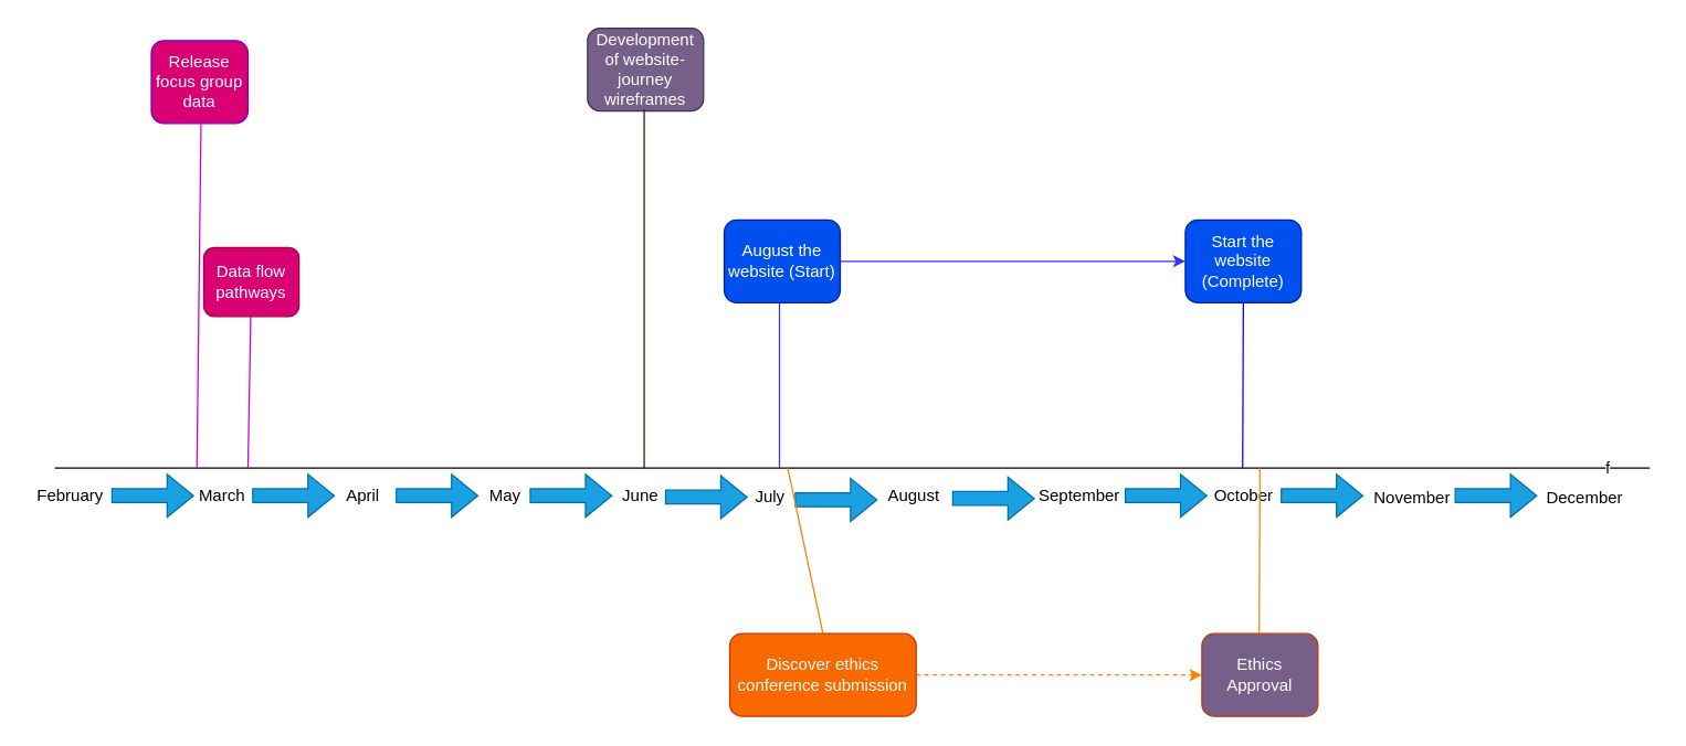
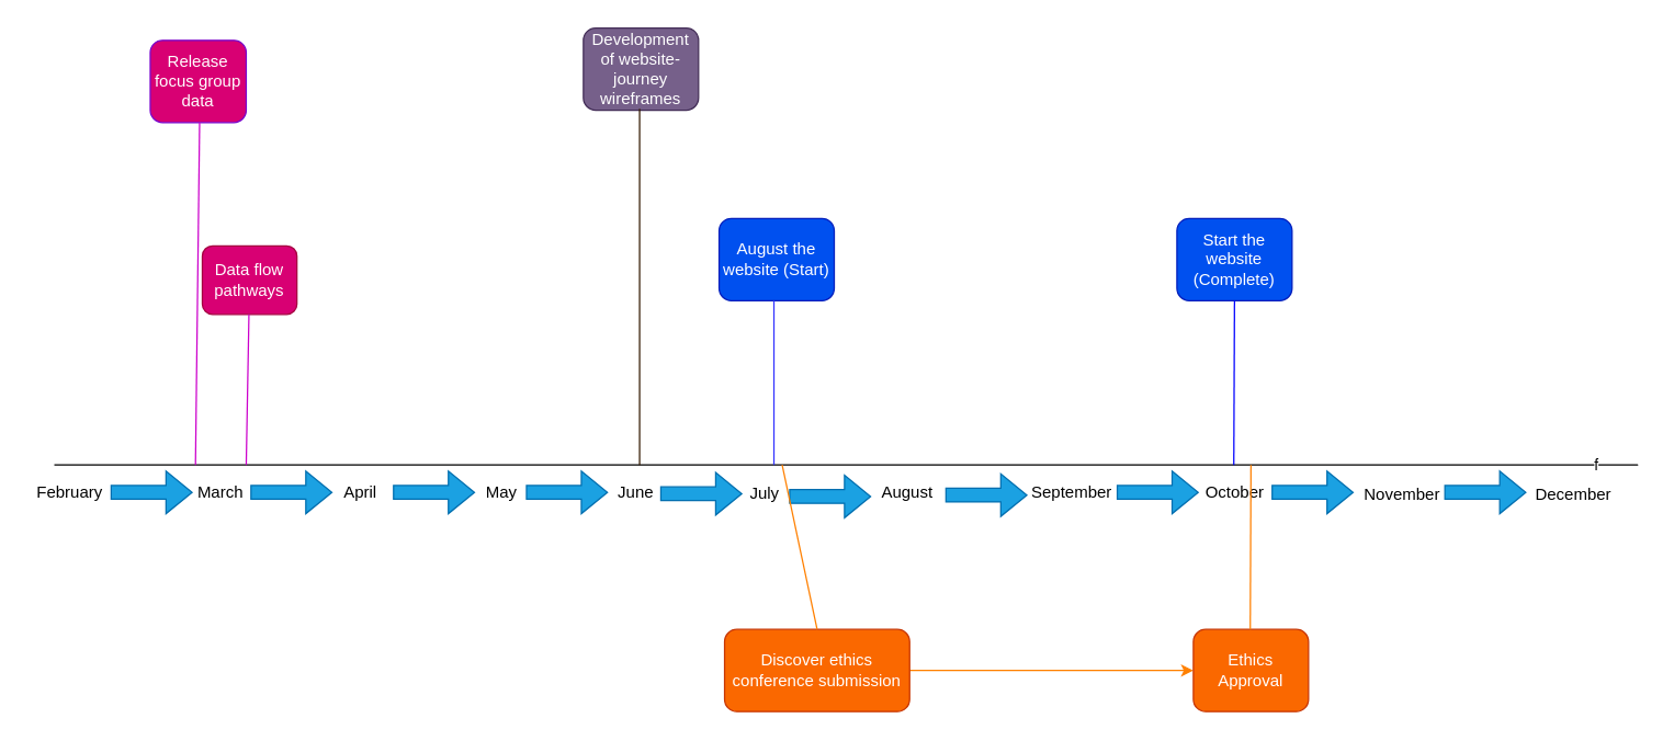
  <mxCell id="0" />
  <mxCell id="1" parent="0" />
  <mxCell id="2" value="f" parent="1" edge="1" style="endArrow=none;html=1;"><mxGeometry as="geometry" relative="1" width="50" height="50"><mxPoint as="sourcePoint" x="39" y="339" /><mxPoint as="targetPoint" x="109" y="339" /><Array as="points"><mxPoint x="159" y="339" /><mxPoint x="189" y="339" /><mxPoint x="269" y="339" /><mxPoint x="349" y="339" /><mxPoint x="429" y="339" /><mxPoint x="509" y="339" /><mxPoint x="589" y="339" /><mxPoint x="669" y="339" /><mxPoint x="749" y="339" /><mxPoint x="829" y="339" /><mxPoint x="909" y="339" /><mxPoint x="989" y="339" /><mxPoint x="1069" y="339" /><mxPoint x="1149" y="339" /><mxPoint x="1169" y="339" /><mxPoint x="1199" y="339" /></Array></mxGeometry></mxCell>
  <mxCell id="3" value="February" parent="1" style="text;html=1;align=center;verticalAlign=middle;resizable=0;points=[];autosize=1;" vertex="1"><mxGeometry as="geometry" width="60" height="20" x="20" y="349" /></mxCell>
  <mxCell id="4" value="March" parent="1" style="text;html=1;align=center;verticalAlign=middle;resizable=0;points=[];autosize=1;" vertex="1"><mxGeometry as="geometry" width="50" height="20" x="135" y="349" /></mxCell>
  <mxCell id="5" value="April" parent="1" style="text;html=1;align=center;verticalAlign=middle;resizable=0;points=[];autosize=1;" vertex="1"><mxGeometry as="geometry" width="40" height="20" x="242" y="349" /></mxCell>
  <mxCell id="6" value="May" parent="1" style="text;html=1;align=center;verticalAlign=middle;resizable=0;points=[];autosize=1;" vertex="1"><mxGeometry as="geometry" width="40" height="20" x="345" y="349" /></mxCell>
  <mxCell id="7" value="June" parent="1" style="text;html=1;align=center;verticalAlign=middle;resizable=0;points=[];autosize=1;" vertex="1"><mxGeometry as="geometry" width="40" height="20" x="443" y="349" /></mxCell>
  <mxCell id="8" value="July" parent="1" style="text;html=1;align=center;verticalAlign=middle;resizable=0;points=[];autosize=1;" vertex="1"><mxGeometry as="geometry" width="40" height="20" x="537" y="350" /></mxCell>
  <mxCell id="9" value="August" parent="1" style="text;html=1;align=center;verticalAlign=middle;resizable=0;points=[];autosize=1;" vertex="1"><mxGeometry as="geometry" width="50" height="20" x="636" y="349" /></mxCell>
  <mxCell id="10" value="September" parent="1" style="text;html=1;align=center;verticalAlign=middle;resizable=0;points=[];autosize=1;" vertex="1"><mxGeometry as="geometry" width="70" height="20" x="746" y="349" /></mxCell>
  <mxCell id="11" value="October" parent="1" style="text;html=1;align=center;verticalAlign=middle;resizable=0;points=[];autosize=1;" vertex="1"><mxGeometry as="geometry" width="60" height="20" x="870" y="349" /></mxCell>
  <mxCell id="12" value="November" parent="1" style="text;html=1;align=center;verticalAlign=middle;resizable=0;points=[];autosize=1;" vertex="1"><mxGeometry as="geometry" width="70" height="20" x="987" y="351" /></mxCell>
  <mxCell id="13" value="December" parent="1" style="text;html=1;align=center;verticalAlign=middle;resizable=0;points=[];autosize=1;" vertex="1"><mxGeometry as="geometry" width="70" height="20" x="1112" y="351" /></mxCell>
  <mxCell id="14" value="" parent="1" edge="1" style="edgeStyle=orthogonalEdgeStyle;shape=flexArrow;rounded=0;orthogonalLoop=1;jettySize=auto;html=1;fillColor=#1ba1e2;strokeColor=#006EAF;"><mxGeometry as="geometry" relative="1"><mxPoint as="sourcePoint" x="80" y="359" /><mxPoint as="targetPoint" x="140" y="359" /></mxGeometry></mxCell>
  <mxCell id="15" value="" parent="1" edge="1" style="edgeStyle=orthogonalEdgeStyle;shape=flexArrow;rounded=0;orthogonalLoop=1;jettySize=auto;html=1;fillColor=#1ba1e2;strokeColor=#006EAF;"><mxGeometry as="geometry" relative="1"><mxPoint as="sourcePoint" x="286" y="359" /><mxPoint as="targetPoint" x="346" y="359" /></mxGeometry></mxCell>
  <mxCell id="16" value="" parent="1" edge="1" style="edgeStyle=orthogonalEdgeStyle;shape=flexArrow;rounded=0;orthogonalLoop=1;jettySize=auto;html=1;fillColor=#1ba1e2;strokeColor=#006EAF;"><mxGeometry as="geometry" relative="1"><mxPoint as="sourcePoint" x="182" y="359" /><mxPoint as="targetPoint" x="242" y="359" /></mxGeometry></mxCell>
  <mxCell id="17" value="" parent="1" edge="1" style="edgeStyle=orthogonalEdgeStyle;shape=flexArrow;rounded=0;orthogonalLoop=1;jettySize=auto;html=1;fillColor=#1ba1e2;strokeColor=#006EAF;"><mxGeometry as="geometry" relative="1"><mxPoint as="sourcePoint" x="383" y="359" /><mxPoint as="targetPoint" x="443" y="359" /></mxGeometry></mxCell>
  <mxCell id="18" value="" parent="1" edge="1" style="edgeStyle=orthogonalEdgeStyle;shape=flexArrow;rounded=0;orthogonalLoop=1;jettySize=auto;html=1;fillColor=#1ba1e2;strokeColor=#006EAF;"><mxGeometry as="geometry" relative="1"><mxPoint as="sourcePoint" x="481" y="360" /><mxPoint as="targetPoint" x="541" y="360" /></mxGeometry></mxCell>
  <mxCell id="19" value="" parent="1" edge="1" style="edgeStyle=orthogonalEdgeStyle;shape=flexArrow;rounded=0;orthogonalLoop=1;jettySize=auto;html=1;fillColor=#1ba1e2;strokeColor=#006EAF;"><mxGeometry as="geometry" relative="1"><mxPoint as="sourcePoint" x="575" y="362" /><mxPoint as="targetPoint" x="635" y="362" /></mxGeometry></mxCell>
  <mxCell id="20" value="" parent="1" edge="1" style="edgeStyle=orthogonalEdgeStyle;shape=flexArrow;rounded=0;orthogonalLoop=1;jettySize=auto;html=1;fillColor=#1ba1e2;strokeColor=#006EAF;"><mxGeometry as="geometry" relative="1"><mxPoint as="sourcePoint" x="689" y="361" /><mxPoint as="targetPoint" x="749" y="361" /></mxGeometry></mxCell>
  <mxCell id="21" value="" parent="1" edge="1" style="edgeStyle=orthogonalEdgeStyle;shape=flexArrow;rounded=0;orthogonalLoop=1;jettySize=auto;html=1;fillColor=#1ba1e2;strokeColor=#006EAF;"><mxGeometry as="geometry" relative="1"><mxPoint as="sourcePoint" x="814" y="359" /><mxPoint as="targetPoint" x="874" y="359" /></mxGeometry></mxCell>
  <mxCell id="22" value="" parent="1" edge="1" style="edgeStyle=orthogonalEdgeStyle;shape=flexArrow;rounded=0;orthogonalLoop=1;jettySize=auto;html=1;fillColor=#1ba1e2;strokeColor=#006EAF;"><mxGeometry as="geometry" relative="1"><mxPoint as="sourcePoint" x="927" y="359" /><mxPoint as="targetPoint" x="987" y="359" /></mxGeometry></mxCell>
  <mxCell id="23" value="" parent="1" edge="1" style="edgeStyle=orthogonalEdgeStyle;shape=flexArrow;rounded=0;orthogonalLoop=1;jettySize=auto;html=1;fillColor=#1ba1e2;strokeColor=#006EAF;"><mxGeometry as="geometry" relative="1"><mxPoint as="sourcePoint" x="1053" y="359" /><mxPoint as="targetPoint" x="1113" y="359" /></mxGeometry></mxCell>
  <mxCell id="24" value="Release focus group data" parent="1" style="rounded=1;whiteSpace=wrap;html=1;fillColor=#d80073;strokeColor=#7700CC;fontColor=#ffffff;" vertex="1"><mxGeometry as="geometry" width="70" height="60" x="109" y="29" /></mxCell>
  <mxCell id="25" value="" parent="1" edge="1" style="endArrow=none;html=1;strokeColor=#CC00CC;"><mxGeometry as="geometry" relative="1" width="50" height="50"><mxPoint as="sourcePoint" x="142" y="339" /><mxPoint as="targetPoint" x="145" y="89" /></mxGeometry></mxCell>
  <mxCell id="26" value="Data flow pathways" parent="1" style="rounded=1;whiteSpace=wrap;html=1;fillColor=#d80073;strokeColor=#A50040;fontColor=#ffffff;" vertex="1"><mxGeometry as="geometry" width="69" height="50" x="147" y="179" /></mxCell>
  <mxCell id="27" value="" parent="1" edge="1" style="endArrow=none;html=1;strokeColor=#CC00CC;"><mxGeometry as="geometry" relative="1" width="50" height="50"><mxPoint as="sourcePoint" x="179" y="339" /><mxPoint as="targetPoint" x="181" y="229" /></mxGeometry></mxCell>
  <mxCell id="28" value="Development of website-journey wireframes" parent="1" style="rounded=1;whiteSpace=wrap;html=1;fillColor=#76608a;strokeColor=#432D57;fontColor=#ffffff;" vertex="1"><mxGeometry as="geometry" width="84" height="60" x="425" y="20" /></mxCell>
  <mxCell id="29" value="" parent="1" edge="1" style="endArrow=none;html=1;strokeColor=#331A00;fillColor=#d80073;"><mxGeometry as="geometry" relative="1" width="50" height="50"><mxPoint as="sourcePoint" x="466" y="339" /><mxPoint as="targetPoint" x="466" y="79" /></mxGeometry></mxCell>
- <mxCell id="30" value="" parent="1" edge="1" style="edgeStyle=orthogonalEdgeStyle;rounded=0;orthogonalLoop=1;jettySize=auto;html=1;strokeColor=#FF8000;dashed=1;" target="32" source="31"><mxGeometry as="geometry" relative="1" /></mxCell>
+ <mxCell id="30" value="" parent="1" edge="1" style="edgeStyle=orthogonalEdgeStyle;rounded=0;orthogonalLoop=1;jettySize=auto;html=1;strokeColor=#FF8000;" target="32" source="31"><mxGeometry as="geometry" relative="1" /></mxCell>
  <mxCell id="31" value="Discover ethics conference submission" parent="1" style="rounded=1;whiteSpace=wrap;html=1;fillColor=#fa6800;strokeColor=#C73500;fontColor=#ffffff;" vertex="1"><mxGeometry x="528" y="459" as="geometry" width="135" height="60" /></mxCell>
- <mxCell id="32" value="Ethics Approval" parent="1" style="rounded=1;whiteSpace=wrap;html=1;fillColor=#76608a;strokeColor=#C73500;fontColor=#ffffff;" vertex="1"><mxGeometry as="geometry" width="84" height="60" x="870" y="459" /></mxCell>
+ <mxCell id="32" value="Ethics Approval" parent="1" style="rounded=1;whiteSpace=wrap;html=1;fillColor=#fa6800;strokeColor=#C73500;fontColor=#ffffff;" vertex="1"><mxGeometry as="geometry" width="84" height="60" x="870" y="459" /></mxCell>
  <mxCell id="33" value="" parent="1" edge="1" style="endArrow=none;html=1;strokeColor=#FF8000;exitX=0.5;exitY=0;exitDx=0;exitDy=0;" source="31"><mxGeometry as="geometry" relative="1" width="50" height="50"><mxPoint as="sourcePoint" x="569.5" y="449" /><mxPoint as="targetPoint" x="570" y="339" /></mxGeometry></mxCell>
- <mxCell id="34" value="" parent="1" edge="1" style="edgeStyle=orthogonalEdgeStyle;rounded=0;orthogonalLoop=1;jettySize=auto;html=1;strokeColor=#3333FF;" target="36" source="35"><mxGeometry as="geometry" relative="1" /></mxCell>
  <mxCell id="35" value="August the website (Start)" parent="1" style="rounded=1;whiteSpace=wrap;html=1;fillColor=#0050ef;strokeColor=#001DBC;fontColor=#ffffff;" vertex="1"><mxGeometry as="geometry" width="84" height="60" x="524" y="159" /></mxCell>
  <mxCell id="36" value="Start the website (Complete)" parent="1" style="rounded=1;whiteSpace=wrap;html=1;fillColor=#0050ef;strokeColor=#001DBC;fontColor=#ffffff;" vertex="1"><mxGeometry as="geometry" width="84" height="60" x="858" y="159" /></mxCell>
  <mxCell id="37" value="" parent="1" edge="1" style="endArrow=none;html=1;strokeColor=#3333FF;"><mxGeometry as="geometry" relative="1" width="50" height="50"><mxPoint as="sourcePoint" x="564" y="339" /><mxPoint as="targetPoint" x="564" y="219" /></mxGeometry></mxCell>
  <mxCell id="38" value="" parent="1" edge="1" style="endArrow=none;html=1;strokeColor=#FF8000;"><mxGeometry as="geometry" relative="1" width="50" height="50"><mxPoint as="sourcePoint" x="911.5" y="459" /><mxPoint as="targetPoint" x="912" y="339" /></mxGeometry></mxCell>
  <mxCell id="39" value="" parent="1" edge="1" style="endArrow=none;html=1;strokeColor=#0000FF;entryX=0.5;entryY=1;entryDx=0;entryDy=0;" target="36"><mxGeometry as="geometry" relative="1" width="50" height="50"><mxPoint as="sourcePoint" x="899.5" y="339" /><mxPoint as="targetPoint" x="899.5" y="279" /></mxGeometry></mxCell>
